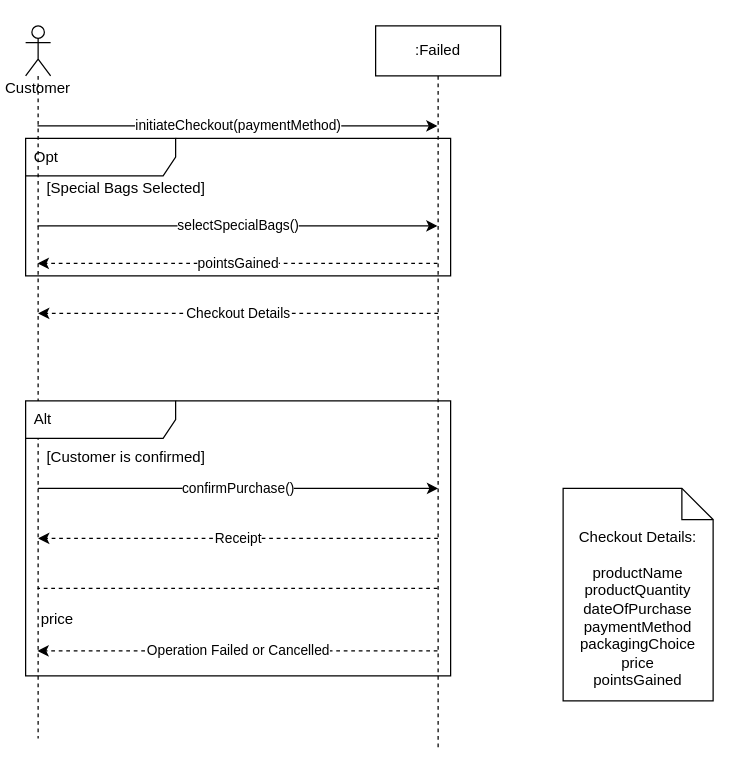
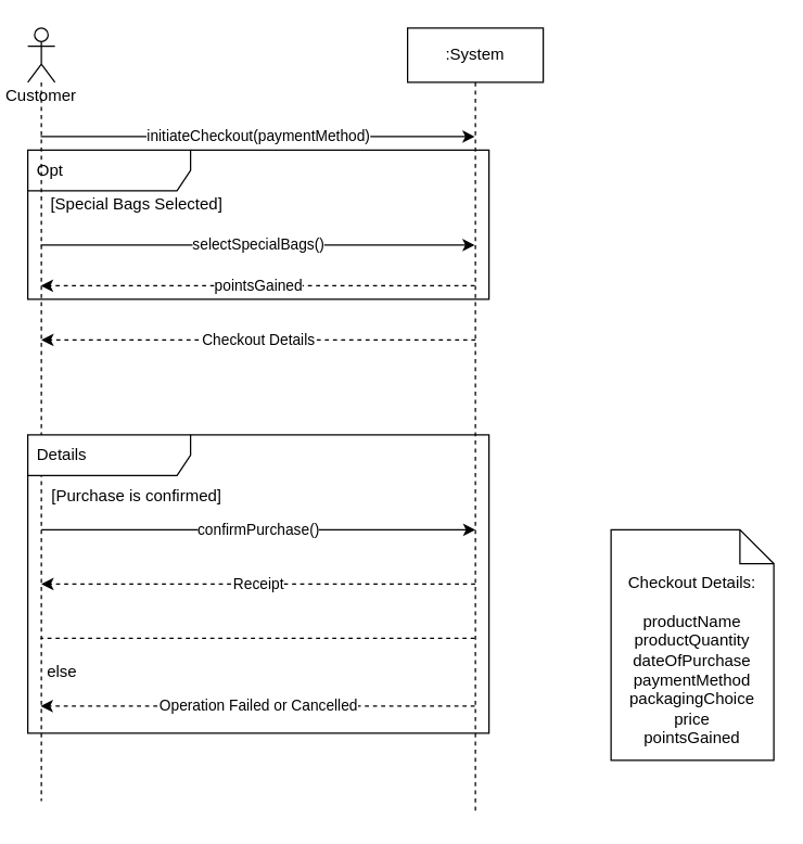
  <mxCell id="0" />
  <mxCell id="1" parent="0" />
  <mxCell id="2" value="Checkout Details" style="edgeStyle=none;rounded=0;orthogonalLoop=1;jettySize=auto;html=1;dashed=1;" parent="1" edge="1"><mxGeometry relative="1" as="geometry"><mxPoint x="350" y="250" as="sourcePoint" /><mxPoint x="30" y="250" as="targetPoint" /></mxGeometry></mxCell>
  <mxCell id="3" value="Receipt" style="edgeStyle=none;rounded=0;orthogonalLoop=1;jettySize=auto;html=1;dashed=1;" parent="1" edge="1"><mxGeometry relative="1" as="geometry"><mxPoint x="349.83" y="430" as="sourcePoint" /><mxPoint x="29.997" y="430" as="targetPoint" /></mxGeometry></mxCell>
  <mxCell id="4" value="pointsGained" style="edgeStyle=none;rounded=0;orthogonalLoop=1;jettySize=auto;html=1;dashed=1;endArrow=classic;endFill=1;" parent="1" edge="1"><mxGeometry relative="1" as="geometry"><mxPoint x="349.5" y="210" as="sourcePoint" /><mxPoint x="29.667" y="210" as="targetPoint" /></mxGeometry></mxCell>
  <mxCell id="5" value="Operation Failed or Cancelled" style="edgeStyle=none;rounded=0;orthogonalLoop=1;jettySize=auto;html=1;dashed=1;endArrow=classic;endFill=1;" parent="1" edge="1"><mxGeometry relative="1" as="geometry"><mxPoint x="349.5" y="520" as="sourcePoint" /><mxPoint x="29.5" y="520" as="targetPoint" /></mxGeometry></mxCell>
  <mxCell id="6" style="edgeStyle=none;rounded=0;orthogonalLoop=1;jettySize=auto;html=1;dashed=1;endArrow=none;endFill=0;" parent="1" edge="1"><mxGeometry relative="1" as="geometry"><mxPoint x="349.5" y="470" as="sourcePoint" /><mxPoint x="29.5" y="470" as="targetPoint" /></mxGeometry></mxCell>
- <mxCell id="7" value=":Failed" style="shape=umlLifeline;perimeter=lifelinePerimeter;whiteSpace=wrap;html=1;container=1;collapsible=0;recursiveResize=0;outlineConnect=0;" parent="1" vertex="1"><mxGeometry x="300" y="20" width="100" height="580" as="geometry" /></mxCell>
+ <mxCell id="7" value=":System" style="shape=umlLifeline;perimeter=lifelinePerimeter;whiteSpace=wrap;html=1;container=1;collapsible=0;recursiveResize=0;outlineConnect=0;" parent="1" vertex="1"><mxGeometry x="300" y="20" width="100" height="580" as="geometry" /></mxCell>
  <mxCell id="8" value="selectSpecialBags()" style="edgeStyle=none;rounded=0;orthogonalLoop=1;jettySize=auto;html=1;" parent="7" edge="1"><mxGeometry relative="1" as="geometry"><mxPoint x="-270.5" y="160" as="sourcePoint" /><mxPoint x="49.5" y="160" as="targetPoint" /></mxGeometry></mxCell>
  <mxCell id="9" value="Opt" style="shape=umlFrame;whiteSpace=wrap;html=1;width=120;height=30;boundedLbl=1;verticalAlign=middle;align=left;spacingLeft=5;" parent="7" vertex="1"><mxGeometry x="-280" y="90" width="340" height="110" as="geometry" /></mxCell>
  <mxCell id="10" value="initiateCheckout(paymentMethod)" style="edgeStyle=none;rounded=0;orthogonalLoop=1;jettySize=auto;html=1;" parent="1" edge="1"><mxGeometry relative="1" as="geometry"><mxPoint x="29.5" y="100" as="sourcePoint" /><mxPoint x="349.5" y="100" as="targetPoint" /></mxGeometry></mxCell>
  <mxCell id="11" value="Customer" style="shape=umlLifeline;participant=umlActor;perimeter=lifelinePerimeter;whiteSpace=wrap;html=1;container=1;collapsible=0;recursiveResize=0;verticalAlign=top;spacingTop=36;outlineConnect=0;" parent="1" vertex="1"><mxGeometry x="20" y="20" width="20" height="570" as="geometry" /></mxCell>
  <mxCell id="12" value="confirmPurchase()" style="edgeStyle=none;rounded=0;orthogonalLoop=1;jettySize=auto;html=1;" parent="1" edge="1"><mxGeometry relative="1" as="geometry"><mxPoint x="30" y="390" as="sourcePoint" /><mxPoint x="350" y="390" as="targetPoint" /></mxGeometry></mxCell>
  <mxCell id="13" value="Checkout Details:&lt;br&gt;&lt;br&gt;productName&lt;br&gt;productQuantity&lt;br&gt;dateOfPurchase&lt;br&gt;paymentMethod&lt;br&gt;packagingChoice&lt;br&gt;price&lt;br&gt;pointsGained" style="shape=note2;boundedLbl=1;whiteSpace=wrap;html=1;size=25;verticalAlign=top;align=center;" parent="1" vertex="1"><mxGeometry x="450" y="390" width="120" height="170" as="geometry" /></mxCell>
  <mxCell id="14" value="[Special Bags Selected]" style="text;html=1;align=center;verticalAlign=middle;resizable=0;points=[];autosize=1;strokeColor=none;fillColor=none;" parent="1" vertex="1"><mxGeometry x="30" y="140" width="140" height="20" as="geometry" /></mxCell>
- <mxCell id="15" value="Alt" style="shape=umlFrame;whiteSpace=wrap;html=1;width=120;height=30;boundedLbl=1;verticalAlign=middle;align=left;spacingLeft=5;" parent="1" vertex="1"><mxGeometry x="20" y="320" width="340" height="220" as="geometry" /></mxCell>
- <mxCell id="16" value="[Customer is confirmed]" style="text;html=1;align=center;verticalAlign=middle;resizable=0;points=[];autosize=1;strokeColor=none;fillColor=none;" parent="1" vertex="1"><mxGeometry x="30" y="355" width="140" height="20" as="geometry" /></mxCell>
- <mxCell id="17" value="price" style="text;html=1;align=center;verticalAlign=middle;resizable=0;points=[];autosize=1;strokeColor=none;fillColor=none;" parent="1" vertex="1"><mxGeometry x="20" y="480" width="50" height="30" as="geometry" /></mxCell>
+ <mxCell id="15" value="Details" style="shape=umlFrame;whiteSpace=wrap;html=1;width=120;height=30;boundedLbl=1;verticalAlign=middle;align=left;spacingLeft=5;" parent="1" vertex="1"><mxGeometry x="20" y="320" width="340" height="220" as="geometry" /></mxCell>
+ <mxCell id="16" value="[Purchase is confirmed]" style="text;html=1;align=center;verticalAlign=middle;resizable=0;points=[];autosize=1;strokeColor=none;fillColor=none;" parent="1" vertex="1"><mxGeometry x="30" y="355" width="140" height="20" as="geometry" /></mxCell>
+ <mxCell id="17" value="else" style="text;html=1;align=center;verticalAlign=middle;resizable=0;points=[];autosize=1;strokeColor=none;fillColor=none;" parent="1" vertex="1"><mxGeometry x="20" y="480" width="50" height="30" as="geometry" /></mxCell>
